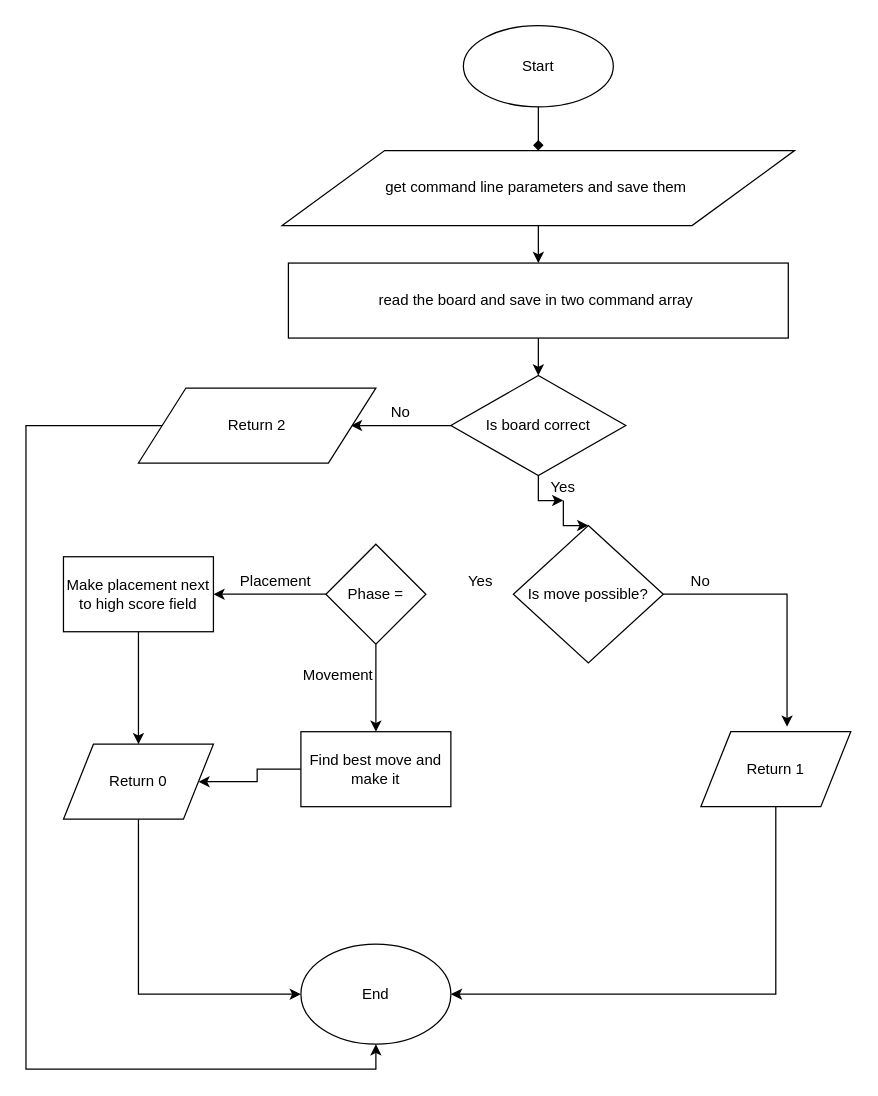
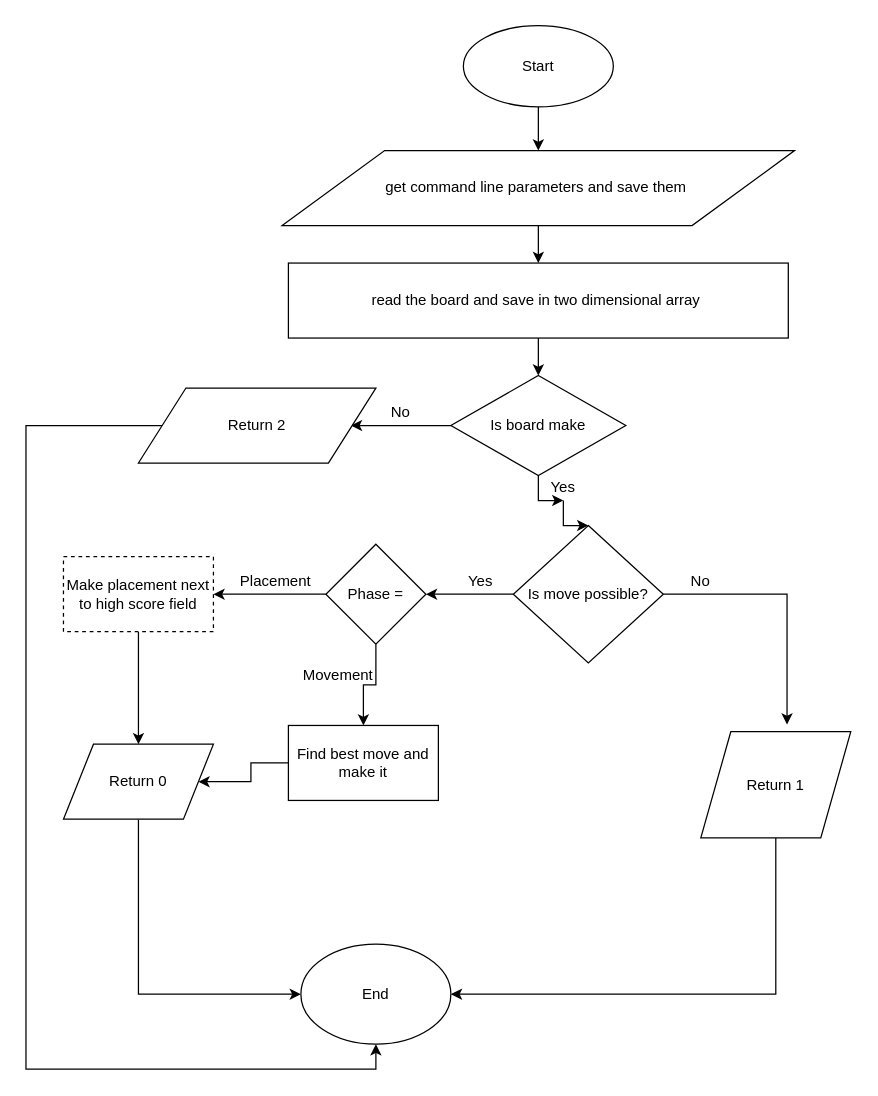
  <mxCell id="0" />
  <mxCell id="1" parent="0" />
- <mxCell id="2" value="" style="edgeStyle=orthogonalEdgeStyle;rounded=0;orthogonalLoop=1;jettySize=auto;html=1;endArrow=diamond;" edge="1" parent="1" source="3" target="5"><mxGeometry relative="1" as="geometry" /></mxCell>
+ <mxCell id="2" value="" style="edgeStyle=orthogonalEdgeStyle;rounded=0;orthogonalLoop=1;jettySize=auto;html=1;" edge="1" parent="1" source="3" target="5"><mxGeometry relative="1" as="geometry" /></mxCell>
  <mxCell id="3" value="Start" style="ellipse;whiteSpace=wrap;html=1;" vertex="1" parent="1"><mxGeometry x="370" y="20" width="120" height="65" as="geometry" /></mxCell>
  <mxCell id="4" value="" style="edgeStyle=orthogonalEdgeStyle;rounded=0;orthogonalLoop=1;jettySize=auto;html=1;" edge="1" parent="1" source="5" target="7"><mxGeometry relative="1" as="geometry" /></mxCell>
  <mxCell id="5" value="get command line parameters and save them&amp;nbsp;" style="shape=parallelogram;perimeter=parallelogramPerimeter;whiteSpace=wrap;html=1;" vertex="1" parent="1"><mxGeometry x="225" y="120" width="410" height="60" as="geometry" /></mxCell>
  <mxCell id="6" value="" style="edgeStyle=orthogonalEdgeStyle;rounded=0;orthogonalLoop=1;jettySize=auto;html=1;" edge="1" parent="1" source="7" target="29"><mxGeometry relative="1" as="geometry" /></mxCell>
- <mxCell id="7" value="read the board and save in two command array&amp;nbsp;" style="rounded=0;whiteSpace=wrap;html=1;" vertex="1" parent="1"><mxGeometry x="230" y="210" width="400" height="60" as="geometry" /></mxCell>
+ <mxCell id="7" value="read the board and save in two dimensional array&amp;nbsp;" style="rounded=0;whiteSpace=wrap;html=1;" vertex="1" parent="1"><mxGeometry x="230" y="210" width="400" height="60" as="geometry" /></mxCell>
  <mxCell id="8" value="" style="edgeStyle=orthogonalEdgeStyle;rounded=0;orthogonalLoop=1;jettySize=auto;html=1;" edge="1" parent="1" source="10" target="12"><mxGeometry relative="1" as="geometry" /></mxCell>
  <mxCell id="9" value="" style="edgeStyle=orthogonalEdgeStyle;rounded=0;orthogonalLoop=1;jettySize=auto;html=1;" edge="1" parent="1" source="10" target="25"><mxGeometry relative="1" as="geometry" /></mxCell>
  <mxCell id="10" value="Phase =" style="rhombus;whiteSpace=wrap;html=1;" vertex="1" parent="1"><mxGeometry x="260" y="435" width="80" height="80" as="geometry" /></mxCell>
  <mxCell id="11" value="" style="edgeStyle=orthogonalEdgeStyle;rounded=0;orthogonalLoop=1;jettySize=auto;html=1;" edge="1" parent="1" source="12" target="16"><mxGeometry relative="1" as="geometry" /></mxCell>
- <mxCell id="12" value="Make placement next to high score field" style="rounded=0;whiteSpace=wrap;html=1;" vertex="1" parent="1"><mxGeometry x="50" y="445" width="120" height="60" as="geometry" /></mxCell>
+ <mxCell id="12" value="Make placement next to high score field" style="rounded=0;whiteSpace=wrap;html=1;dashed=1;" vertex="1" parent="1"><mxGeometry x="50" y="445" width="120" height="60" as="geometry" /></mxCell>
  <mxCell id="13" value="Placement" style="text;html=1;strokeColor=none;fillColor=none;align=center;verticalAlign=middle;whiteSpace=wrap;rounded=0;" vertex="1" parent="1"><mxGeometry x="200" y="455" width="40" height="20" as="geometry" /></mxCell>
  <mxCell id="14" value="Yes" style="text;html=1;strokeColor=none;fillColor=none;align=center;verticalAlign=middle;whiteSpace=wrap;rounded=0;" vertex="1" parent="1"><mxGeometry x="364" y="455" width="40" height="20" as="geometry" /></mxCell>
  <mxCell id="15" value="" style="edgeStyle=orthogonalEdgeStyle;rounded=0;orthogonalLoop=1;jettySize=auto;html=1;entryX=0;entryY=0.5;entryDx=0;entryDy=0;" edge="1" parent="1" source="16"><mxGeometry relative="1" as="geometry"><mxPoint x="240" y="795" as="targetPoint" /><Array as="points"><mxPoint x="110" y="795" /></Array></mxGeometry></mxCell>
  <mxCell id="16" value="Return 0" style="shape=parallelogram;perimeter=parallelogramPerimeter;whiteSpace=wrap;html=1;" vertex="1" parent="1"><mxGeometry x="50" y="595" width="120" height="60" as="geometry" /></mxCell>
  <mxCell id="17" value="End" style="ellipse;whiteSpace=wrap;html=1;" vertex="1" parent="1"><mxGeometry x="240" y="755" width="120" height="80" as="geometry" /></mxCell>
  <mxCell id="18" value="" style="edgeStyle=orthogonalEdgeStyle;rounded=0;orthogonalLoop=1;jettySize=auto;html=1;entryX=0.575;entryY=-0.067;entryDx=0;entryDy=0;entryPerimeter=0;" edge="1" parent="1" source="20" target="22"><mxGeometry relative="1" as="geometry"><mxPoint x="560" y="475" as="targetPoint" /></mxGeometry></mxCell>
+ <mxCell id="19" value="" style="edgeStyle=orthogonalEdgeStyle;rounded=0;orthogonalLoop=1;jettySize=auto;html=1;" edge="1" parent="1" source="20" target="10"><mxGeometry relative="1" as="geometry" /></mxCell>
  <mxCell id="20" value="Is move possible?" style="rhombus;whiteSpace=wrap;html=1;" vertex="1" parent="1"><mxGeometry x="410" y="420" width="120" height="110" as="geometry" /></mxCell>
  <mxCell id="21" value="" style="edgeStyle=orthogonalEdgeStyle;rounded=0;orthogonalLoop=1;jettySize=auto;html=1;entryX=1;entryY=0.5;entryDx=0;entryDy=0;" edge="1" parent="1" source="22"><mxGeometry relative="1" as="geometry"><mxPoint x="360" y="795" as="targetPoint" /><Array as="points"><mxPoint x="620" y="795" /></Array></mxGeometry></mxCell>
- <mxCell id="22" value="Return 1" style="shape=parallelogram;perimeter=parallelogramPerimeter;whiteSpace=wrap;html=1;" vertex="1" parent="1"><mxGeometry x="560" y="585" width="120" height="60" as="geometry" /></mxCell>
+ <mxCell id="22" value="Return 1" style="shape=parallelogram;perimeter=parallelogramPerimeter;whiteSpace=wrap;html=1;" vertex="1" parent="1"><mxGeometry x="560" y="585" width="120" height="85" as="geometry" /></mxCell>
  <mxCell id="23" value="No" style="text;html=1;strokeColor=none;fillColor=none;align=center;verticalAlign=middle;whiteSpace=wrap;rounded=0;" vertex="1" parent="1"><mxGeometry x="540" y="455" width="40" height="20" as="geometry" /></mxCell>
  <mxCell id="24" value="" style="edgeStyle=orthogonalEdgeStyle;rounded=0;orthogonalLoop=1;jettySize=auto;html=1;" edge="1" parent="1" source="25" target="16"><mxGeometry relative="1" as="geometry" /></mxCell>
- <mxCell id="25" value="Find best move and make it" style="rounded=0;whiteSpace=wrap;html=1;" vertex="1" parent="1"><mxGeometry x="240" y="585" width="120" height="60" as="geometry" /></mxCell>
+ <mxCell id="25" value="Find best move and make it" style="rounded=0;whiteSpace=wrap;html=1;" vertex="1" parent="1"><mxGeometry x="230" y="580" width="120" height="60" as="geometry" /></mxCell>
  <mxCell id="26" value="Movement" style="text;html=1;strokeColor=none;fillColor=none;align=center;verticalAlign=middle;whiteSpace=wrap;rounded=0;" vertex="1" parent="1"><mxGeometry x="250" y="530" width="40" height="20" as="geometry" /></mxCell>
  <mxCell id="27" value="" style="edgeStyle=orthogonalEdgeStyle;rounded=0;orthogonalLoop=1;jettySize=auto;html=1;" edge="1" parent="1" source="30" target="20"><mxGeometry relative="1" as="geometry" /></mxCell>
  <mxCell id="28" value="" style="edgeStyle=orthogonalEdgeStyle;rounded=0;orthogonalLoop=1;jettySize=auto;html=1;" edge="1" parent="1" source="29"><mxGeometry relative="1" as="geometry"><mxPoint x="280" y="340" as="targetPoint" /></mxGeometry></mxCell>
- <mxCell id="29" value="Is board correct" style="rhombus;whiteSpace=wrap;html=1;" vertex="1" parent="1"><mxGeometry x="360" y="300" width="140" height="80" as="geometry" /></mxCell>
+ <mxCell id="29" value="Is board make" style="rhombus;whiteSpace=wrap;html=1;" vertex="1" parent="1"><mxGeometry x="360" y="300" width="140" height="80" as="geometry" /></mxCell>
  <mxCell id="30" value="Yes" style="text;html=1;strokeColor=none;fillColor=none;align=center;verticalAlign=middle;whiteSpace=wrap;rounded=0;" vertex="1" parent="1"><mxGeometry x="430" y="380" width="40" height="20" as="geometry" /></mxCell>
  <mxCell id="31" value="" style="edgeStyle=orthogonalEdgeStyle;rounded=0;orthogonalLoop=1;jettySize=auto;html=1;" edge="1" parent="1" source="29" target="30"><mxGeometry relative="1" as="geometry"><mxPoint x="430" y="380" as="sourcePoint" /><mxPoint x="470" y="420" as="targetPoint" /></mxGeometry></mxCell>
  <mxCell id="32" value="No" style="text;html=1;strokeColor=none;fillColor=none;align=center;verticalAlign=middle;whiteSpace=wrap;rounded=0;" vertex="1" parent="1"><mxGeometry x="300" y="320" width="40" height="20" as="geometry" /></mxCell>
  <mxCell id="33" value="" style="edgeStyle=orthogonalEdgeStyle;rounded=0;orthogonalLoop=1;jettySize=auto;html=1;entryX=0.5;entryY=1;entryDx=0;entryDy=0;" edge="1" parent="1" source="34" target="17"><mxGeometry relative="1" as="geometry"><mxPoint x="20" y="880" as="targetPoint" /><Array as="points"><mxPoint x="20" y="340" /><mxPoint x="20" y="855" /><mxPoint x="300" y="855" /></Array></mxGeometry></mxCell>
  <mxCell id="34" value="Return 2" style="shape=parallelogram;perimeter=parallelogramPerimeter;whiteSpace=wrap;html=1;" vertex="1" parent="1"><mxGeometry x="110" y="310" width="190" height="60" as="geometry" /></mxCell>
